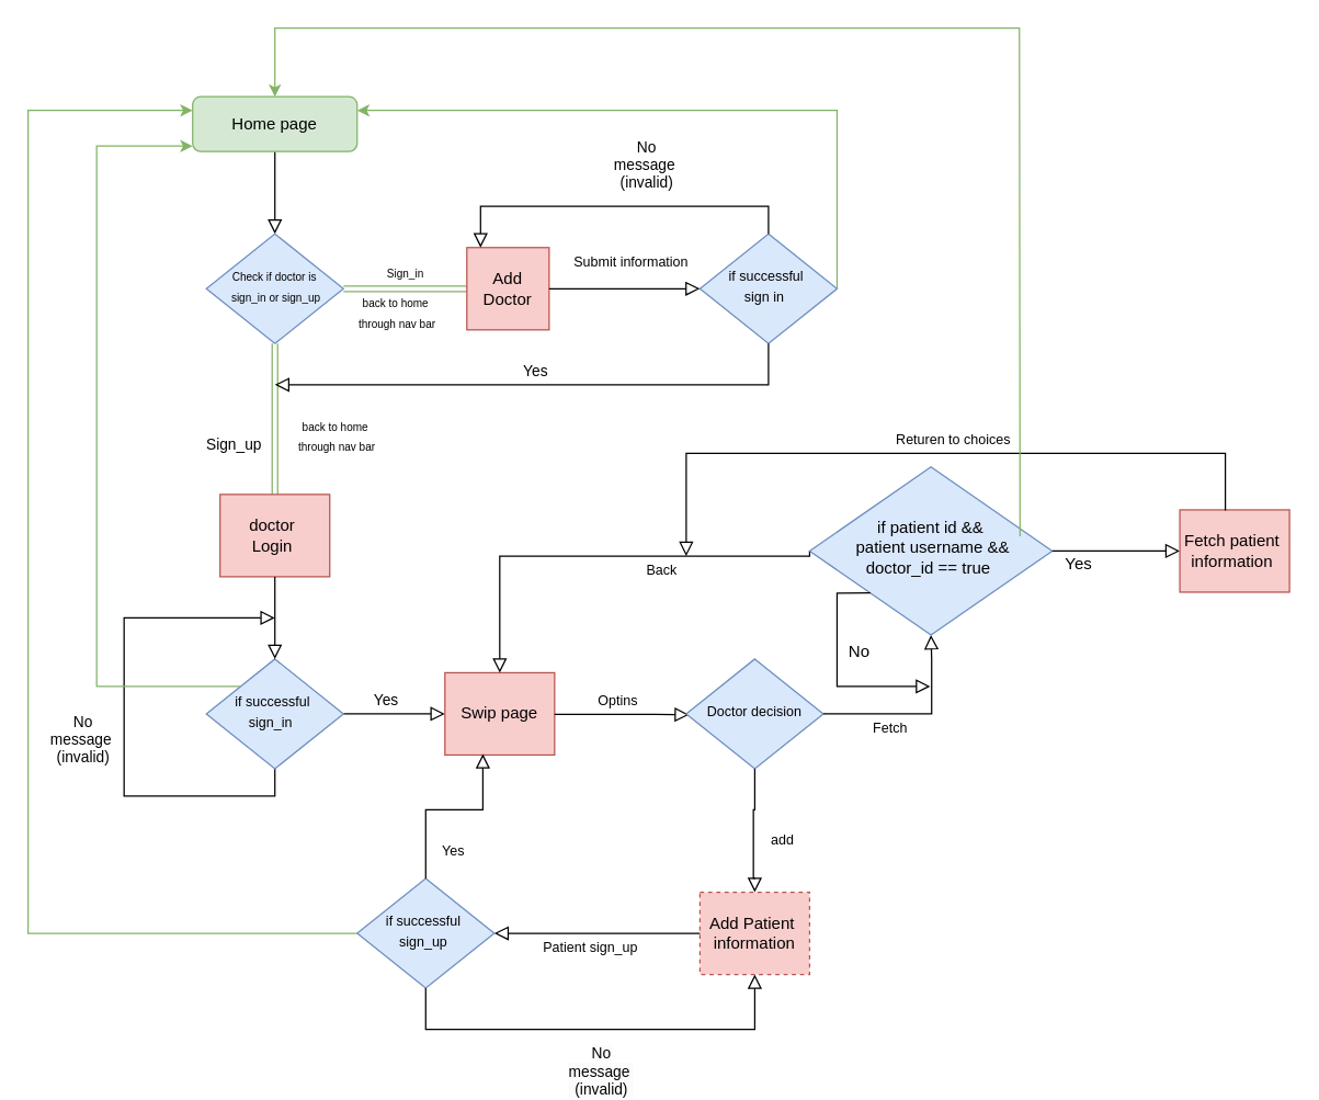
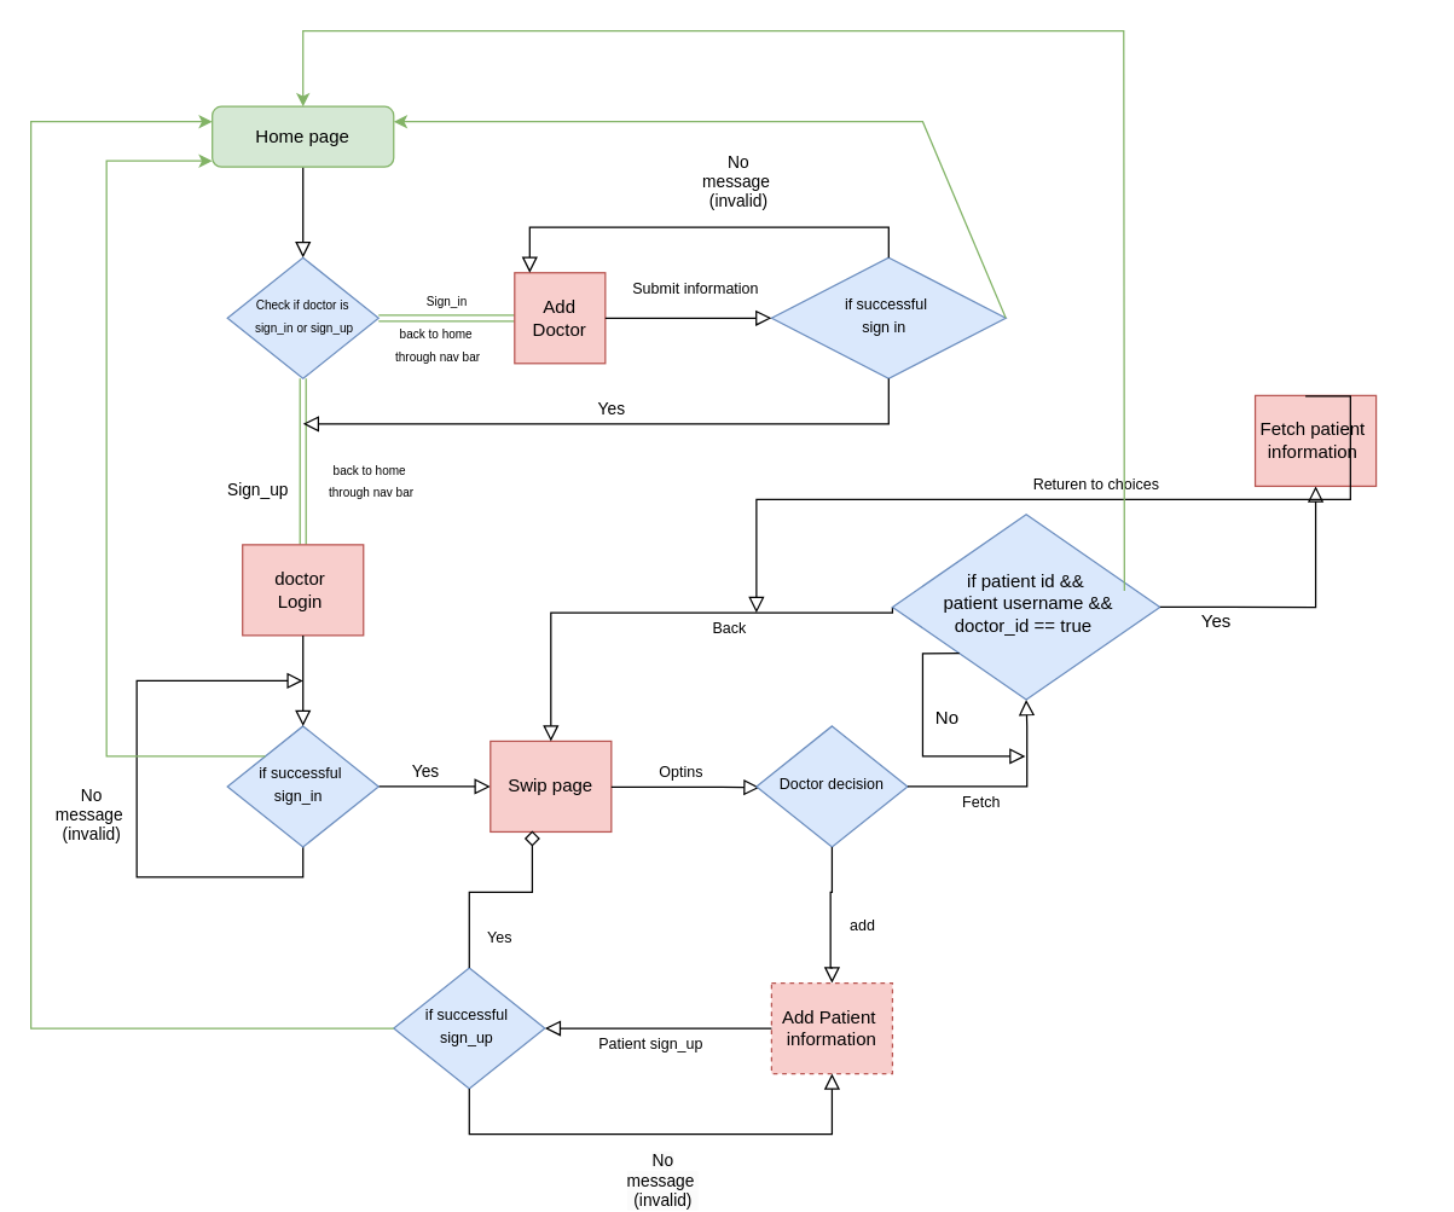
  <mxCell id="0" />
  <mxCell id="1" parent="0" />
  <mxCell id="2" value="" style="rounded=0;html=1;jettySize=auto;orthogonalLoop=1;fontSize=11;endArrow=block;endFill=0;endSize=8;strokeWidth=1;shadow=0;labelBackgroundColor=none;edgeStyle=orthogonalEdgeStyle;" parent="1" source="3" target="5" edge="1"><mxGeometry relative="1" as="geometry" /></mxCell>
  <mxCell id="3" value="Home page" style="rounded=1;whiteSpace=wrap;html=1;fontSize=12;glass=0;strokeWidth=1;shadow=0;fillColor=#d5e8d4;strokeColor=#82b366;" parent="1" vertex="1"><mxGeometry x="140" y="70" width="120" height="40" as="geometry" /></mxCell>
  <mxCell id="4" value="Sign_up" style="rounded=0;html=1;jettySize=auto;orthogonalLoop=1;fontSize=11;endArrow=block;endFill=0;strokeWidth=1;shadow=0;labelBackgroundColor=none;edgeStyle=orthogonalEdgeStyle;entryX=0.5;entryY=0;entryDx=0;entryDy=0;shape=link;fillColor=#d5e8d4;strokeColor=#82b366;" parent="1" source="5" target="15" edge="1"><mxGeometry x="0.34" y="-30" relative="1" as="geometry"><mxPoint as="offset" /><mxPoint x="200" y="370" as="targetPoint" /></mxGeometry></mxCell>
  <mxCell id="5" value="&lt;font style=&quot;font-size: 8px;&quot;&gt;Check if doctor&lt;/font&gt;&lt;span style=&quot;font-size: 8px; background-color: initial;&quot;&gt;&amp;nbsp;is&lt;/span&gt;&lt;div&gt;&lt;font style=&quot;font-size: 8px;&quot;&gt;&amp;nbsp;sign_in or sign_up&lt;/font&gt;&lt;/div&gt;" style="rhombus;whiteSpace=wrap;html=1;shadow=0;fontFamily=Helvetica;fontSize=12;align=center;strokeWidth=1;spacing=6;spacingTop=-4;fillColor=#dae8fc;strokeColor=#6c8ebf;" parent="1" vertex="1"><mxGeometry x="150" y="170" width="100" height="80" as="geometry" /></mxCell>
  <mxCell id="6" value="" style="edgeStyle=orthogonalEdgeStyle;rounded=0;orthogonalLoop=1;jettySize=auto;html=1;shape=link;fillColor=#d5e8d4;strokeColor=#82b366;" edge="1" parent="1" source="7" target="5"><mxGeometry relative="1" as="geometry" /></mxCell>
  <mxCell id="7" value="Add Doctor" style="rounded=0;whiteSpace=wrap;html=1;fontSize=12;glass=0;strokeWidth=1;shadow=0;fillColor=#f8cecc;strokeColor=#b85450;" parent="1" vertex="1"><mxGeometry x="340" y="180" width="60" height="60" as="geometry" /></mxCell>
  <mxCell id="8" value="No&lt;div&gt;message&amp;nbsp;&lt;/div&gt;&lt;div&gt;(invalid)&lt;/div&gt;" style="rounded=0;html=1;jettySize=auto;orthogonalLoop=1;fontSize=11;endArrow=block;endFill=0;endSize=8;strokeWidth=1;shadow=0;labelBackgroundColor=none;edgeStyle=orthogonalEdgeStyle;exitX=0.5;exitY=1;exitDx=0;exitDy=0;" parent="1" source="10" edge="1"><mxGeometry x="-0.081" y="30" relative="1" as="geometry"><mxPoint y="-1" as="offset" /><mxPoint x="200" y="450" as="targetPoint" /><Array as="points"><mxPoint x="200" y="580" /><mxPoint x="90" y="580" /></Array></mxGeometry></mxCell>
  <mxCell id="9" value="Yes" style="edgeStyle=orthogonalEdgeStyle;rounded=0;html=1;jettySize=auto;orthogonalLoop=1;fontSize=11;endArrow=block;endFill=0;endSize=8;strokeWidth=1;shadow=0;labelBackgroundColor=none;entryX=0;entryY=0.5;entryDx=0;entryDy=0;" parent="1" source="10" target="17" edge="1"><mxGeometry x="-0.149" y="10" relative="1" as="geometry"><mxPoint as="offset" /><mxPoint x="320" y="520" as="targetPoint" /></mxGeometry></mxCell>
  <mxCell id="10" value="&lt;font style=&quot;font-size: 10px;&quot;&gt;if successful&amp;nbsp;&lt;/font&gt;&lt;div&gt;&lt;font style=&quot;font-size: 10px;&quot;&gt;sign_in&amp;nbsp;&amp;nbsp;&lt;/font&gt;&lt;/div&gt;" style="rhombus;whiteSpace=wrap;html=1;shadow=0;fontFamily=Helvetica;fontSize=12;align=center;strokeWidth=1;spacing=6;spacingTop=-4;fillColor=#dae8fc;strokeColor=#6c8ebf;" parent="1" vertex="1"><mxGeometry x="150" y="480" width="100" height="80" as="geometry" /></mxCell>
- <mxCell id="11" value="&lt;font style=&quot;font-size: 10px;&quot;&gt;if successful&amp;nbsp;&lt;/font&gt;&lt;div&gt;&lt;font style=&quot;font-size: 10px;&quot;&gt;sign in&amp;nbsp;&amp;nbsp;&lt;/font&gt;&lt;/div&gt;" style="rhombus;whiteSpace=wrap;html=1;shadow=0;fontFamily=Helvetica;fontSize=12;align=center;strokeWidth=1;spacing=6;spacingTop=-4;fillColor=#dae8fc;strokeColor=#6c8ebf;" vertex="1" parent="1"><mxGeometry x="510" y="170" width="100" height="80" as="geometry" /></mxCell>
+ <mxCell id="11" value="&lt;font style=&quot;font-size: 10px;&quot;&gt;if successful&amp;nbsp;&lt;/font&gt;&lt;div&gt;&lt;font style=&quot;font-size: 10px;&quot;&gt;sign in&amp;nbsp;&amp;nbsp;&lt;/font&gt;&lt;/div&gt;" style="rhombus;whiteSpace=wrap;html=1;shadow=0;fontFamily=Helvetica;fontSize=12;align=center;strokeWidth=1;spacing=6;spacingTop=-4;fillColor=#dae8fc;strokeColor=#6c8ebf;" vertex="1" parent="1"><mxGeometry x="510" y="170" width="155" height="80" as="geometry" /></mxCell>
  <mxCell id="12" value="&lt;font style=&quot;font-size: 10px;&quot;&gt;Submit information&amp;nbsp;&lt;/font&gt;" style="edgeStyle=orthogonalEdgeStyle;rounded=0;html=1;jettySize=auto;orthogonalLoop=1;fontSize=11;endArrow=block;endFill=0;endSize=8;strokeWidth=1;shadow=0;labelBackgroundColor=none;exitX=1;exitY=0.5;exitDx=0;exitDy=0;entryX=0;entryY=0.5;entryDx=0;entryDy=0;" edge="1" parent="1" source="7" target="11"><mxGeometry x="0.111" y="20" relative="1" as="geometry"><mxPoint as="offset" /><mxPoint x="450" y="199.76" as="sourcePoint" /><mxPoint x="500" y="199.76" as="targetPoint" /><Array as="points"><mxPoint x="510" y="210" /></Array></mxGeometry></mxCell>
  <mxCell id="13" value="Yes" style="edgeStyle=orthogonalEdgeStyle;rounded=0;html=1;jettySize=auto;orthogonalLoop=1;fontSize=11;endArrow=block;endFill=0;endSize=8;strokeWidth=1;shadow=0;labelBackgroundColor=none;exitX=0.5;exitY=1;exitDx=0;exitDy=0;" edge="1" parent="1" source="11"><mxGeometry x="0.026" y="-10" relative="1" as="geometry"><mxPoint as="offset" /><mxPoint x="440" y="210" as="sourcePoint" /><mxPoint x="200" y="280" as="targetPoint" /><Array as="points"><mxPoint x="560" y="280" /><mxPoint x="200" y="280" /></Array></mxGeometry></mxCell>
  <mxCell id="14" value="No&lt;div&gt;message&amp;nbsp;&lt;/div&gt;&lt;div&gt;(invalid)&lt;/div&gt;" style="edgeStyle=orthogonalEdgeStyle;rounded=0;html=1;jettySize=auto;orthogonalLoop=1;fontSize=11;endArrow=block;endFill=0;endSize=8;strokeWidth=1;shadow=0;labelBackgroundColor=none;exitX=0.5;exitY=0;exitDx=0;exitDy=0;entryX=0.167;entryY=0;entryDx=0;entryDy=0;entryPerimeter=0;" edge="1" parent="1" source="11" target="7"><mxGeometry x="-0.163" y="-30" relative="1" as="geometry"><mxPoint as="offset" /><mxPoint x="440" y="210" as="sourcePoint" /><mxPoint x="520" y="210" as="targetPoint" /></mxGeometry></mxCell>
  <mxCell id="15" value="doctor&amp;nbsp;&lt;div&gt;Login&amp;nbsp;&lt;/div&gt;" style="rounded=0;whiteSpace=wrap;html=1;fontSize=12;glass=0;strokeWidth=1;shadow=0;fillColor=#f8cecc;strokeColor=#b85450;" vertex="1" parent="1"><mxGeometry x="160" y="360" width="80" height="60" as="geometry" /></mxCell>
  <mxCell id="16" value="" style="rounded=0;html=1;jettySize=auto;orthogonalLoop=1;fontSize=11;endArrow=block;endFill=0;endSize=8;strokeWidth=1;shadow=0;labelBackgroundColor=none;edgeStyle=orthogonalEdgeStyle;" edge="1" parent="1"><mxGeometry relative="1" as="geometry"><mxPoint x="200" y="420" as="sourcePoint" /><mxPoint x="200" y="480" as="targetPoint" /></mxGeometry></mxCell>
  <mxCell id="17" value="Swip page" style="rounded=0;whiteSpace=wrap;html=1;fontSize=12;glass=0;strokeWidth=1;shadow=0;fillColor=#f8cecc;strokeColor=#b85450;" vertex="1" parent="1"><mxGeometry x="324" y="490" width="80" height="60" as="geometry" /></mxCell>
  <mxCell id="18" value="&lt;font style=&quot;font-size: 10px;&quot;&gt;Optins&lt;/font&gt;" style="edgeStyle=orthogonalEdgeStyle;rounded=0;html=1;jettySize=auto;orthogonalLoop=1;fontSize=11;endArrow=block;endFill=0;endSize=8;strokeWidth=1;shadow=0;labelBackgroundColor=none;exitX=1;exitY=0.5;exitDx=0;exitDy=0;entryX=0.021;entryY=0.508;entryDx=0;entryDy=0;entryPerimeter=0;" edge="1" parent="1" target="19"><mxGeometry x="-0.062" y="10" relative="1" as="geometry"><mxPoint as="offset" /><mxPoint x="404" y="520.29" as="sourcePoint" /><mxPoint x="490" y="520" as="targetPoint" /><Array as="points"><mxPoint x="477" y="520" /></Array></mxGeometry></mxCell>
  <mxCell id="19" value="&lt;span style=&quot;font-size: 10px;&quot;&gt;Doctor decision&lt;/span&gt;" style="rhombus;whiteSpace=wrap;html=1;shadow=0;fontFamily=Helvetica;fontSize=12;align=center;strokeWidth=1;spacing=6;spacingTop=-4;fillColor=#dae8fc;strokeColor=#6c8ebf;" vertex="1" parent="1"><mxGeometry x="500" y="480" width="100" height="80" as="geometry" /></mxCell>
  <mxCell id="20" value="&lt;font style=&quot;font-size: 8px;&quot;&gt;back to home&amp;nbsp;&lt;/font&gt;&lt;div&gt;&lt;font style=&quot;font-size: 8px;&quot;&gt;through nav bar&lt;/font&gt;&lt;/div&gt;" style="text;html=1;align=center;verticalAlign=middle;resizable=0;points=[];autosize=1;strokeColor=none;fillColor=none;spacing=-1;spacingTop=-10;spacingBottom=-4;" vertex="1" parent="1"><mxGeometry x="254" y="220" width="70" height="20" as="geometry" /></mxCell>
  <mxCell id="21" value="&lt;font style=&quot;font-size: 8px;&quot;&gt;back to home&amp;nbsp;&lt;/font&gt;&lt;div&gt;&lt;font style=&quot;font-size: 8px;&quot;&gt;through nav bar&lt;/font&gt;&lt;/div&gt;" style="text;html=1;align=center;verticalAlign=middle;resizable=0;points=[];autosize=1;strokeColor=none;fillColor=none;spacing=-1;spacingTop=-10;spacingBottom=-4;" vertex="1" parent="1"><mxGeometry x="210" y="310" width="70" height="20" as="geometry" /></mxCell>
  <mxCell id="22" value="&lt;font style=&quot;font-size: 10px;&quot;&gt;Back&lt;/font&gt;" style="edgeStyle=orthogonalEdgeStyle;rounded=0;html=1;jettySize=auto;orthogonalLoop=1;fontSize=11;endArrow=block;endFill=0;endSize=8;strokeWidth=1;shadow=0;labelBackgroundColor=none;entryX=0.5;entryY=0;entryDx=0;entryDy=0;exitX=0;exitY=0.5;exitDx=0;exitDy=0;" edge="1" parent="1" source="24" target="17"><mxGeometry x="-0.286" y="10" relative="1" as="geometry"><mxPoint as="offset" /><mxPoint x="590" y="400" as="sourcePoint" /><mxPoint x="330" y="480" as="targetPoint" /><Array as="points"><mxPoint x="364" y="405" /></Array></mxGeometry></mxCell>
  <mxCell id="23" value="&lt;font style=&quot;font-size: 10px;&quot;&gt;Fetch&amp;nbsp;&lt;/font&gt;" style="edgeStyle=orthogonalEdgeStyle;rounded=0;html=1;jettySize=auto;orthogonalLoop=1;fontSize=11;endArrow=block;endFill=0;endSize=8;strokeWidth=1;shadow=0;labelBackgroundColor=none;exitX=1;exitY=0.5;exitDx=0;exitDy=0;entryX=0.5;entryY=1;entryDx=0;entryDy=0;" edge="1" parent="1" source="19" target="24"><mxGeometry x="-0.267" y="-10" relative="1" as="geometry"><mxPoint as="offset" /><mxPoint x="600" y="550" as="sourcePoint" /><mxPoint x="710" y="490" as="targetPoint" /><Array as="points"><mxPoint x="679" y="520" /><mxPoint x="679" y="480" /><mxPoint x="678" y="480" /></Array></mxGeometry></mxCell>
  <mxCell id="24" value="if patient id &amp;amp;&amp;amp;&lt;div&gt;&amp;nbsp;patient username &amp;amp;&amp;amp;&lt;div&gt;doctor_id&amp;nbsp;&lt;span style=&quot;background-color: initial;&quot;&gt;== true&amp;nbsp;&lt;/span&gt;&lt;/div&gt;&lt;/div&gt;" style="rhombus;whiteSpace=wrap;html=1;shadow=0;fontFamily=Helvetica;fontSize=12;align=center;strokeWidth=1;spacing=6;spacingTop=-4;fillColor=#dae8fc;strokeColor=#6c8ebf;" vertex="1" parent="1"><mxGeometry x="590" y="340" width="177" height="122.5" as="geometry" /></mxCell>
  <mxCell id="25" value="&lt;span style=&quot;font-size: 8px;&quot;&gt;Sign_in&lt;/span&gt;" style="text;html=1;align=center;verticalAlign=middle;resizable=0;points=[];autosize=1;strokeColor=none;fillColor=none;spacing=-1;spacingTop=-10;spacingBottom=-4;" vertex="1" parent="1"><mxGeometry x="275" y="200" width="40" as="geometry" /></mxCell>
  <mxCell id="26" value="&lt;font style=&quot;font-size: 12px;&quot;&gt;Yes&lt;/font&gt;" style="edgeStyle=orthogonalEdgeStyle;rounded=0;html=1;jettySize=auto;orthogonalLoop=1;fontSize=11;endArrow=block;endFill=0;endSize=8;strokeWidth=1;shadow=0;labelBackgroundColor=none;exitX=1;exitY=0.5;exitDx=0;exitDy=0;" edge="1" parent="1" source="24" target="27"><mxGeometry x="-0.6" y="-10" relative="1" as="geometry"><mxPoint as="offset" /><mxPoint x="720" y="395" as="sourcePoint" /><mxPoint x="860" y="390" as="targetPoint" /><Array as="points" /></mxGeometry></mxCell>
- <mxCell id="27" value="Fetch patient&amp;nbsp;&lt;div&gt;information&amp;nbsp;&lt;/div&gt;" style="rounded=0;whiteSpace=wrap;html=1;fontSize=12;glass=0;strokeWidth=1;shadow=0;fillColor=#f8cecc;strokeColor=#b85450;" vertex="1" parent="1"><mxGeometry x="860" y="371.25" width="80" height="60" as="geometry" /></mxCell>
+ <mxCell id="27" value="Fetch patient&amp;nbsp;&lt;div&gt;information&amp;nbsp;&lt;/div&gt;" style="rounded=0;whiteSpace=wrap;html=1;fontSize=12;glass=0;strokeWidth=1;shadow=0;fillColor=#f8cecc;strokeColor=#b85450;" vertex="1" parent="1"><mxGeometry x="830" y="261.25" width="80" height="60" as="geometry" /></mxCell>
  <mxCell id="28" value="&lt;font style=&quot;font-size: 10px;&quot;&gt;Returen to choices&amp;nbsp;&lt;/font&gt;" style="edgeStyle=orthogonalEdgeStyle;rounded=0;html=1;jettySize=auto;orthogonalLoop=1;fontSize=11;endArrow=block;endFill=0;endSize=8;strokeWidth=1;shadow=0;labelBackgroundColor=none;exitX=0.415;exitY=0.008;exitDx=0;exitDy=0;exitPerimeter=0;" edge="1" parent="1" source="27"><mxGeometry x="-0.063" y="-10" relative="1" as="geometry"><mxPoint as="offset" /><mxPoint x="798.5" y="290" as="sourcePoint" /><mxPoint x="500" y="405" as="targetPoint" /><Array as="points"><mxPoint x="893" y="330" /><mxPoint x="500" y="330" /></Array></mxGeometry></mxCell>
  <mxCell id="29" value="&lt;font style=&quot;font-size: 12px;&quot;&gt;No&lt;/font&gt;" style="edgeStyle=orthogonalEdgeStyle;rounded=0;html=1;jettySize=auto;orthogonalLoop=1;fontSize=11;endArrow=block;endFill=0;endSize=8;strokeWidth=1;shadow=0;labelBackgroundColor=none;exitX=0;exitY=1;exitDx=0;exitDy=0;" edge="1" parent="1" source="24"><mxGeometry x="-0.168" y="16" relative="1" as="geometry"><mxPoint as="offset" /><mxPoint x="717" y="415" as="sourcePoint" /><mxPoint x="678" y="500" as="targetPoint" /><Array as="points"><mxPoint x="610" y="432" /><mxPoint x="610" y="500" /></Array></mxGeometry></mxCell>
  <mxCell id="30" value="&lt;font style=&quot;font-size: 10px;&quot;&gt;add&lt;/font&gt;" style="edgeStyle=orthogonalEdgeStyle;rounded=0;html=1;jettySize=auto;orthogonalLoop=1;fontSize=11;endArrow=block;endFill=0;endSize=8;strokeWidth=1;shadow=0;labelBackgroundColor=none;exitX=0.5;exitY=1;exitDx=0;exitDy=0;entryX=0.5;entryY=0;entryDx=0;entryDy=0;" edge="1" parent="1" source="19" target="31"><mxGeometry x="0.155" y="21" relative="1" as="geometry"><mxPoint as="offset" /><mxPoint x="549" y="580" as="sourcePoint" /><mxPoint x="549" y="630" as="targetPoint" /><Array as="points"><mxPoint x="550" y="590" /><mxPoint x="549" y="590" /><mxPoint x="549" y="640" /><mxPoint x="550" y="640" /></Array></mxGeometry></mxCell>
  <mxCell id="31" value="Add Patient&amp;nbsp; information" style="rounded=0;whiteSpace=wrap;html=1;fontSize=12;glass=0;strokeWidth=1;shadow=0;fillColor=#f8cecc;strokeColor=#b85450;dashed=1;" vertex="1" parent="1"><mxGeometry x="510" y="650" width="80" height="60" as="geometry" /></mxCell>
  <mxCell id="32" value="&lt;span style=&quot;font-size: 10px;&quot;&gt;Patient sign_up&lt;/span&gt;" style="edgeStyle=orthogonalEdgeStyle;rounded=0;html=1;jettySize=auto;orthogonalLoop=1;fontSize=11;endArrow=block;endFill=0;endSize=8;strokeWidth=1;shadow=0;labelBackgroundColor=none;exitX=0;exitY=0.5;exitDx=0;exitDy=0;entryX=1;entryY=0.5;entryDx=0;entryDy=0;" edge="1" parent="1" source="31" target="33"><mxGeometry x="0.067" y="10" relative="1" as="geometry"><mxPoint as="offset" /><mxPoint x="331" y="650" as="sourcePoint" /><mxPoint x="300" y="670" as="targetPoint" /><Array as="points" /></mxGeometry></mxCell>
  <mxCell id="33" value="&lt;font style=&quot;font-size: 10px;&quot;&gt;if successful&amp;nbsp;&lt;/font&gt;&lt;div&gt;&lt;font style=&quot;font-size: 10px;&quot;&gt;sign_up&amp;nbsp;&lt;/font&gt;&lt;/div&gt;" style="rhombus;whiteSpace=wrap;html=1;shadow=0;fontFamily=Helvetica;fontSize=12;align=center;strokeWidth=1;spacing=6;spacingTop=-4;fillColor=#dae8fc;strokeColor=#6c8ebf;" vertex="1" parent="1"><mxGeometry x="260" y="640" width="100" height="80" as="geometry" /></mxCell>
- <mxCell id="34" value="&lt;span style=&quot;font-size: 10px;&quot;&gt;Yes&lt;/span&gt;" style="edgeStyle=orthogonalEdgeStyle;rounded=0;html=1;jettySize=auto;orthogonalLoop=1;fontSize=11;endArrow=block;endFill=0;endSize=8;strokeWidth=1;shadow=0;labelBackgroundColor=none;exitX=0.5;exitY=0;exitDx=0;exitDy=0;entryX=0.346;entryY=0.987;entryDx=0;entryDy=0;entryPerimeter=0;" edge="1" parent="1" source="33" target="17"><mxGeometry x="-0.698" y="-20" relative="1" as="geometry"><mxPoint as="offset" /><mxPoint x="315" y="617" as="sourcePoint" /><mxPoint x="310" y="540" as="targetPoint" /><Array as="points"><mxPoint x="310" y="590" /><mxPoint x="352" y="590" /></Array></mxGeometry></mxCell>
+ <mxCell id="34" value="&lt;span style=&quot;font-size: 10px;&quot;&gt;Yes&lt;/span&gt;" style="edgeStyle=orthogonalEdgeStyle;rounded=0;html=1;jettySize=auto;orthogonalLoop=1;fontSize=11;endArrow=diamond;endFill=0;endSize=8;strokeWidth=1;shadow=0;labelBackgroundColor=none;exitX=0.5;exitY=0;exitDx=0;exitDy=0;entryX=0.346;entryY=0.987;entryDx=0;entryDy=0;entryPerimeter=0;" edge="1" parent="1" source="33" target="17"><mxGeometry x="-0.698" y="-20" relative="1" as="geometry"><mxPoint as="offset" /><mxPoint x="315" y="617" as="sourcePoint" /><mxPoint x="310" y="540" as="targetPoint" /><Array as="points"><mxPoint x="310" y="590" /><mxPoint x="352" y="590" /></Array></mxGeometry></mxCell>
  <mxCell id="35" value="&lt;font style=&quot;font-size: 10px;&quot;&gt;No&lt;/font&gt;" style="edgeStyle=orthogonalEdgeStyle;rounded=0;html=1;jettySize=auto;orthogonalLoop=1;fontSize=11;endArrow=block;endFill=0;endSize=8;strokeWidth=1;shadow=0;labelBackgroundColor=none;exitX=0.5;exitY=1;exitDx=0;exitDy=0;entryX=0.5;entryY=1;entryDx=0;entryDy=0;" edge="1" parent="1" source="33" target="31"><mxGeometry x="0.001" y="-20" relative="1" as="geometry"><mxPoint as="offset" /><mxPoint x="295.48" y="759" as="sourcePoint" /><mxPoint x="570" y="740" as="targetPoint" /><Array as="points"><mxPoint x="310" y="750" /><mxPoint x="550" y="750" /></Array></mxGeometry></mxCell>
  <mxCell id="36" value="&lt;span style=&quot;background-color: rgb(251, 251, 251);&quot;&gt;No&lt;/span&gt;&lt;div style=&quot;background-color: rgb(251, 251, 251);&quot;&gt;message&amp;nbsp;&lt;/div&gt;&lt;div style=&quot;background-color: rgb(251, 251, 251);&quot;&gt;(invalid)&lt;/div&gt;" style="edgeLabel;html=1;align=center;verticalAlign=middle;resizable=0;points=[];" vertex="1" connectable="0" parent="35"><mxGeometry x="0.006" y="-13" relative="1" as="geometry"><mxPoint x="1" y="17" as="offset" /></mxGeometry></mxCell>
  <mxCell id="37" value="" style="endArrow=classic;html=1;rounded=0;exitX=0;exitY=0.5;exitDx=0;exitDy=0;entryX=0;entryY=0.25;entryDx=0;entryDy=0;fillColor=#d5e8d4;strokeColor=#82b366;" edge="1" parent="1" source="33" target="3"><mxGeometry width="50" height="50" relative="1" as="geometry"><mxPoint x="260" y="470" as="sourcePoint" /><mxPoint x="310" y="420" as="targetPoint" /><Array as="points"><mxPoint x="20" y="680" /><mxPoint x="20" y="400" /><mxPoint x="20" y="80" /></Array></mxGeometry></mxCell>
  <mxCell id="38" value="" style="endArrow=classic;html=1;rounded=0;exitX=0;exitY=0;exitDx=0;exitDy=0;fillColor=#d5e8d4;strokeColor=#82b366;" edge="1" parent="1" source="10"><mxGeometry width="50" height="50" relative="1" as="geometry"><mxPoint x="260" y="470" as="sourcePoint" /><mxPoint x="140" y="106" as="targetPoint" /><Array as="points"><mxPoint x="70" y="500" /><mxPoint x="70" y="106" /></Array></mxGeometry></mxCell>
  <mxCell id="39" value="" style="endArrow=classic;html=1;rounded=0;entryX=1;entryY=0.25;entryDx=0;entryDy=0;exitX=1;exitY=0.5;exitDx=0;exitDy=0;fillColor=#d5e8d4;strokeColor=#82b366;" edge="1" parent="1" source="11" target="3"><mxGeometry width="50" height="50" relative="1" as="geometry"><mxPoint x="260" y="470" as="sourcePoint" /><mxPoint x="310" y="420" as="targetPoint" /><Array as="points"><mxPoint x="610" y="80" /></Array></mxGeometry></mxCell>
  <mxCell id="40" value="" style="endArrow=classic;html=1;rounded=0;exitX=0.867;exitY=0.413;exitDx=0;exitDy=0;exitPerimeter=0;entryX=0.5;entryY=0;entryDx=0;entryDy=0;fillColor=#d5e8d4;strokeColor=#82b366;" edge="1" parent="1" source="24" target="3"><mxGeometry width="50" height="50" relative="1" as="geometry"><mxPoint x="260" y="470" as="sourcePoint" /><mxPoint x="640" y="40" as="targetPoint" /><Array as="points"><mxPoint x="743" y="20" /><mxPoint x="480" y="20" /><mxPoint x="200" y="20" /></Array></mxGeometry></mxCell>
